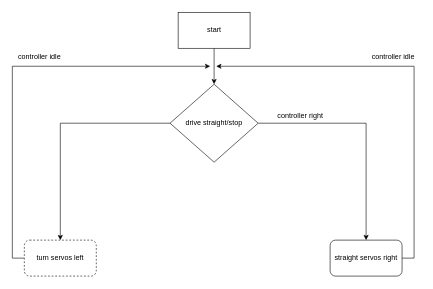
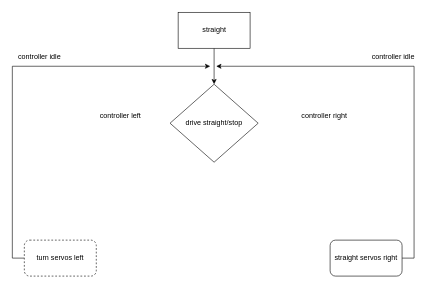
  <mxCell id="0" />
  <mxCell id="1" parent="0" />
- <mxCell id="2" style="edgeStyle=orthogonalEdgeStyle;rounded=0;orthogonalLoop=1;jettySize=auto;html=1;exitX=0;exitY=0.5;exitDx=0;exitDy=0;entryX=0.5;entryY=0;entryDx=0;entryDy=0;" edge="1" parent="1" source="4" target="6"><mxGeometry relative="1" as="geometry"><Array as="points"><mxPoint x="100" y="205" /><mxPoint x="100" y="400" /></Array></mxGeometry></mxCell>
- <mxCell id="3" style="edgeStyle=orthogonalEdgeStyle;rounded=0;orthogonalLoop=1;jettySize=auto;html=1;exitX=1;exitY=0.5;exitDx=0;exitDy=0;entryX=0.5;entryY=0;entryDx=0;entryDy=0;" edge="1" parent="1" source="4" target="8"><mxGeometry relative="1" as="geometry" /></mxCell>
  <mxCell id="4" value="&lt;div&gt;drive straight/stop&lt;/div&gt;" style="rhombus;whiteSpace=wrap;html=1;" vertex="1" parent="1"><mxGeometry x="283" y="140" width="147" height="130" as="geometry" /></mxCell>
  <mxCell id="5" style="edgeStyle=orthogonalEdgeStyle;rounded=0;orthogonalLoop=1;jettySize=auto;html=1;exitX=0;exitY=0.5;exitDx=0;exitDy=0;" edge="1" parent="1" source="6"><mxGeometry relative="1" as="geometry"><mxPoint x="350" y="110" as="targetPoint" /><Array as="points"><mxPoint x="20" y="430" /><mxPoint x="20" y="110" /></Array></mxGeometry></mxCell>
  <mxCell id="6" value="turn servos left" style="rounded=1;whiteSpace=wrap;html=1;dashed=1;" vertex="1" parent="1"><mxGeometry x="40" y="400" width="120" height="60" as="geometry" /></mxCell>
  <mxCell id="7" style="edgeStyle=orthogonalEdgeStyle;rounded=0;orthogonalLoop=1;jettySize=auto;html=1;exitX=1;exitY=0.5;exitDx=0;exitDy=0;" edge="1" parent="1" source="8"><mxGeometry relative="1" as="geometry"><mxPoint x="360" y="110" as="targetPoint" /><Array as="points"><mxPoint x="690" y="430" /><mxPoint x="690" y="110" /></Array></mxGeometry></mxCell>
  <mxCell id="8" value="straight servos right" style="rounded=1;whiteSpace=wrap;html=1;" vertex="1" parent="1"><mxGeometry x="550" y="400" width="120" height="60" as="geometry" /></mxCell>
- <mxCell id="10" value="controller right" style="text;html=1;align=center;verticalAlign=middle;resizable=0;points=[];autosize=1;strokeColor=none;fillColor=none;" vertex="1" parent="1"><mxGeometry x="450" y="178" width="100" height="30" as="geometry" /></mxCell>
+ <mxCell id="9" value="controller left" style="text;html=1;align=center;verticalAlign=middle;resizable=0;points=[];autosize=1;strokeColor=none;fillColor=none;" vertex="1" parent="1"><mxGeometry x="155" y="178" width="90" height="30" as="geometry" /></mxCell>
+ <mxCell id="10" value="controller right" style="text;html=1;align=center;verticalAlign=middle;resizable=0;points=[];autosize=1;strokeColor=none;fillColor=none;" vertex="1" parent="1"><mxGeometry x="490" y="178" width="100" height="30" as="geometry" /></mxCell>
  <mxCell id="11" style="edgeStyle=orthogonalEdgeStyle;rounded=0;orthogonalLoop=1;jettySize=auto;html=1;exitX=0.5;exitY=1;exitDx=0;exitDy=0;entryX=0.5;entryY=0;entryDx=0;entryDy=0;" edge="1" parent="1" source="12" target="4"><mxGeometry relative="1" as="geometry" /></mxCell>
- <mxCell id="12" value="start" style="rounded=0;whiteSpace=wrap;html=1;" vertex="1" parent="1"><mxGeometry x="296.5" y="20" width="120" height="60" as="geometry" /></mxCell>
+ <mxCell id="12" value="straight" style="rounded=0;whiteSpace=wrap;html=1;" vertex="1" parent="1"><mxGeometry x="296.5" y="20" width="120" height="60" as="geometry" /></mxCell>
  <mxCell id="13" value="controller idle" style="text;html=1;align=center;verticalAlign=middle;resizable=0;points=[];autosize=1;strokeColor=none;fillColor=none;" vertex="1" parent="1"><mxGeometry x="20" y="80" width="90" height="30" as="geometry" /></mxCell>
  <mxCell id="14" value="controller idle" style="text;html=1;align=center;verticalAlign=middle;resizable=0;points=[];autosize=1;strokeColor=none;fillColor=none;" vertex="1" parent="1"><mxGeometry x="610" y="80" width="90" height="30" as="geometry" /></mxCell>
